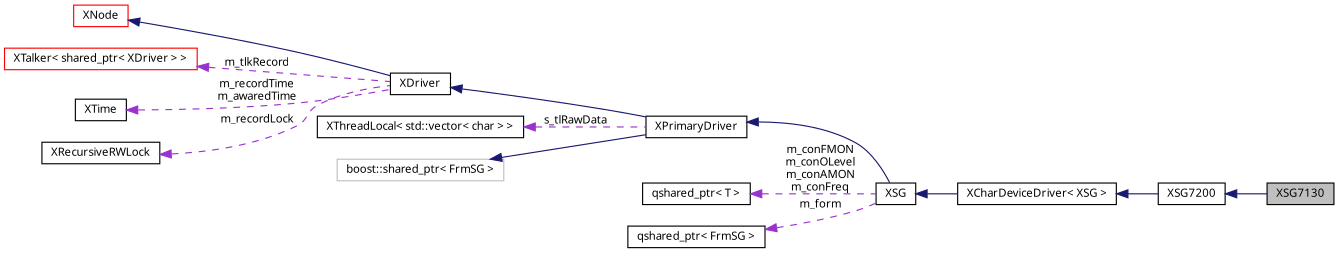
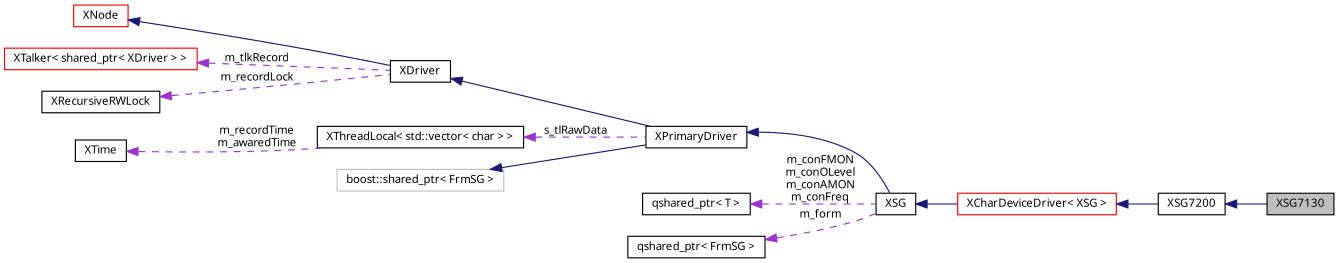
  digraph {
    rankdir=LR
    node [color=black fillcolor=white fontname="FreeSans.ttf" fontsize=10 shape=record style=filled]
    edge [color=midnightblue dir=back fontname="FreeSans.ttf" fontsize=10 labelfontname="FreeSans.ttf" labelfontsize=10 style=solid]
    n1 [fillcolor=grey75 fontcolor=black height=0.2 label=XSG7130 width=0.4]
    n2 [height=0.2 label=XSG7200 width=0.4]
-   n3 [height=0.2 label="XCharDeviceDriver\< XSG \>" width=0.4]
+   n3 [color=red height=0.2 label="XCharDeviceDriver\< XSG \>" width=0.4]
    n4 [height=0.2 label=XSG width=0.4]
    n5 [height=0.2 label=XPrimaryDriver width=0.4]
    n6 [height=0.2 label=XDriver width=0.4]
    n7 [color=red height=0.2 label=XNode width=0.4]
    n8 [color=red height=0.2 label="XTalker\< shared_ptr\< XDriver \> \>" width=0.4]
    n9 [height=0.2 label=XTime width=0.4]
    n10 [height=0.2 label=XRecursiveRWLock width=0.4]
    n11 [height=0.2 label="XThreadLocal\< std::vector\< char \> \>" width=0.4]
    n12 [height=0.2 label="qshared_ptr\< T \>" width=0.4]
    n13 [height=0.2 label="qshared_ptr\< FrmSG \>" width=0.4]
    n14 [color=grey75 height=0.2 label="boost::shared_ptr\< FrmSG \>" width=0.4]
    n2 -> n1
    n3 -> n2
    n4 -> n3
    n5 -> n4
    n6 -> n5
    n7 -> n6
    n8 -> n6 [color=darkorchid3 label=m_tlkRecord style=dashed]
-   n9 -> n6 [color=darkorchid3 label="m_recordTime\nm_awaredTime" style=dashed]
+   n9 -> n11 [color=darkorchid3 label="m_recordTime\nm_awaredTime" style=dashed]
    n10 -> n6 [color=darkorchid3 label=m_recordLock style=dashed]
    n11 -> n5 [color=darkorchid3 label=s_tlRawData style=dashed]
    n12 -> n4 [color=darkorchid3 label="m_conFMON\nm_conOLevel\nm_conAMON\nm_conFreq" style=dashed]
    n13 -> n4 [color=darkorchid3 label=m_form style=dashed]
    n14 -> n5
  }
